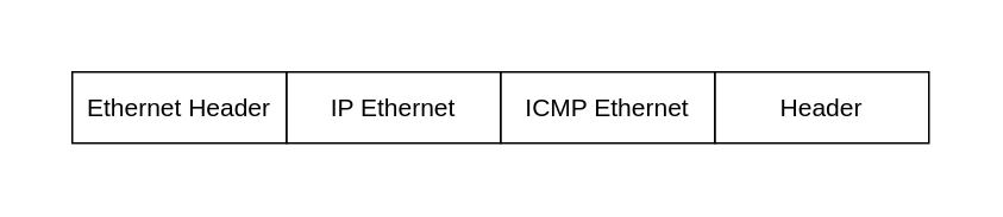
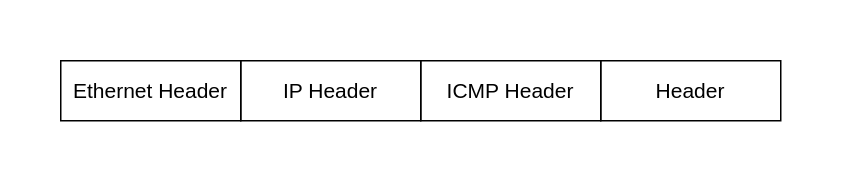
  <mxCell id="0" />
  <mxCell id="1" parent="0" />
  <mxCell id="2" value="" style="rounded=0;whiteSpace=wrap;html=1;fontSize=14;fillColor=#FFFFFF;strokeColor=none;" vertex="1" parent="1"><mxGeometry x="20" y="20" width="520" height="80" as="geometry" /></mxCell>
  <mxCell id="3" value="&lt;font style=&quot;font-size: 14px&quot; color=&quot;#000000&quot;&gt;Ethernet Header&lt;/font&gt;" style="rounded=0;whiteSpace=wrap;html=1;strokeColor=#000000;fillColor=none;" vertex="1" parent="1"><mxGeometry x="40" y="40" width="120" height="40" as="geometry" /></mxCell>
- <mxCell id="4" value="&lt;font color=&quot;#000000&quot;&gt;IP Ethernet&lt;/font&gt;" style="rounded=0;whiteSpace=wrap;html=1;fontSize=14;strokeColor=#000000;fillColor=none;" vertex="1" parent="1"><mxGeometry x="160" y="40" width="120" height="40" as="geometry" /></mxCell>
- <mxCell id="5" value="&lt;font color=&quot;#000000&quot;&gt;ICMP Ethernet&lt;/font&gt;" style="rounded=0;whiteSpace=wrap;html=1;fontSize=14;strokeColor=#000000;fillColor=none;" vertex="1" parent="1"><mxGeometry x="280" y="40" width="120" height="40" as="geometry" /></mxCell>
+ <mxCell id="4" value="&lt;font color=&quot;#000000&quot;&gt;IP Header&lt;/font&gt;" style="rounded=0;whiteSpace=wrap;html=1;fontSize=14;strokeColor=#000000;fillColor=none;" vertex="1" parent="1"><mxGeometry x="160" y="40" width="120" height="40" as="geometry" /></mxCell>
+ <mxCell id="5" value="&lt;font color=&quot;#000000&quot;&gt;ICMP Header&lt;/font&gt;" style="rounded=0;whiteSpace=wrap;html=1;fontSize=14;strokeColor=#000000;fillColor=none;" vertex="1" parent="1"><mxGeometry x="280" y="40" width="120" height="40" as="geometry" /></mxCell>
  <mxCell id="6" value="&lt;font style=&quot;font-size: 14px&quot; color=&quot;#000000&quot;&gt;Header&lt;/font&gt;" style="rounded=0;whiteSpace=wrap;html=1;strokeColor=#000000;fillColor=none;" vertex="1" parent="1"><mxGeometry x="400" y="40" width="120" height="40" as="geometry" /></mxCell>
